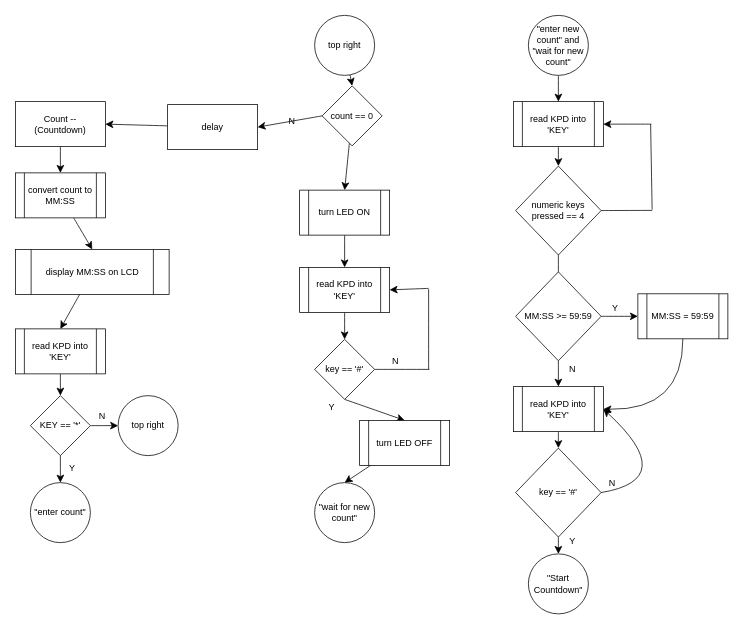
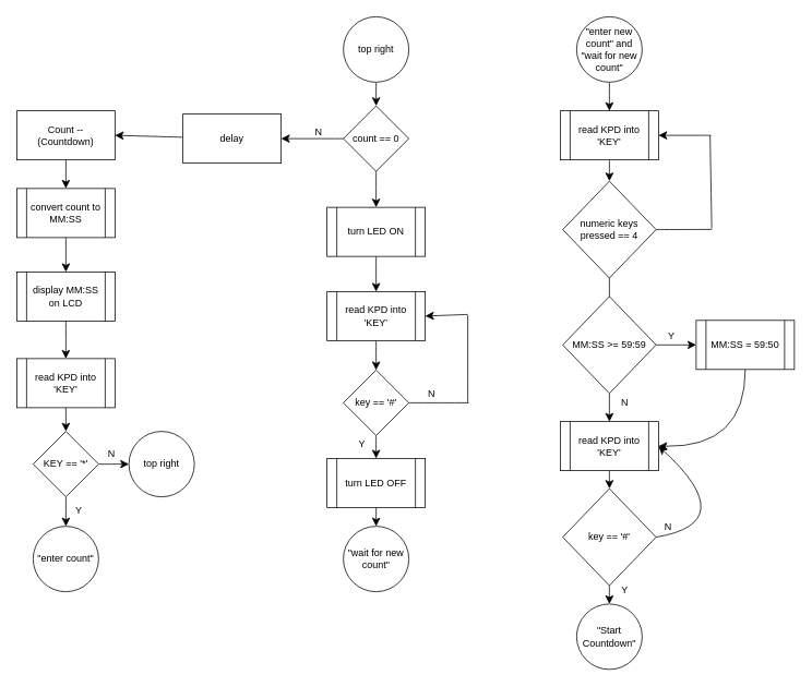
  <mxCell id="0" />
  <mxCell id="1" parent="0" />
  <mxCell id="2" style="edgeStyle=none;curved=1;rounded=0;orthogonalLoop=1;jettySize=auto;html=1;entryX=0.5;entryY=0;entryDx=0;entryDy=0;fontSize=12;startSize=8;endSize=8;" edge="1" parent="1" source="3" target="5"><mxGeometry relative="1" as="geometry" /></mxCell>
  <mxCell id="3" value="Count --&lt;div&gt;(Countdown)&lt;/div&gt;" style="rounded=0;whiteSpace=wrap;html=1;" vertex="1" parent="1"><mxGeometry x="20" y="135" width="120" height="60" as="geometry" /></mxCell>
  <mxCell id="4" style="edgeStyle=none;curved=1;rounded=0;orthogonalLoop=1;jettySize=auto;html=1;entryX=0.5;entryY=0;entryDx=0;entryDy=0;fontSize=12;startSize=8;endSize=8;" edge="1" parent="1" source="5" target="7"><mxGeometry relative="1" as="geometry" /></mxCell>
  <mxCell id="5" value="convert count to MM:SS" style="shape=process;whiteSpace=wrap;html=1;backgroundOutline=1;" vertex="1" parent="1"><mxGeometry x="20" y="230" width="120" height="60" as="geometry" /></mxCell>
  <mxCell id="6" style="edgeStyle=none;curved=1;rounded=0;orthogonalLoop=1;jettySize=auto;html=1;entryX=0.5;entryY=0;entryDx=0;entryDy=0;fontSize=12;startSize=8;endSize=8;" edge="1" parent="1" source="7" target="9"><mxGeometry relative="1" as="geometry" /></mxCell>
- <mxCell id="7" value="display MM:SS on LCD" style="shape=process;whiteSpace=wrap;html=1;backgroundOutline=1;" vertex="1" parent="1"><mxGeometry x="20" y="332" width="205" height="60" as="geometry" /></mxCell>
+ <mxCell id="7" value="display MM:SS on LCD" style="shape=process;whiteSpace=wrap;html=1;backgroundOutline=1;" vertex="1" parent="1"><mxGeometry x="20" y="332" width="120" height="60" as="geometry" /></mxCell>
  <mxCell id="8" style="edgeStyle=none;curved=1;rounded=0;orthogonalLoop=1;jettySize=auto;html=1;entryX=0.5;entryY=0;entryDx=0;entryDy=0;fontSize=12;startSize=8;endSize=8;" edge="1" parent="1" source="9" target="12"><mxGeometry relative="1" as="geometry" /></mxCell>
  <mxCell id="9" value="read KPD into 'KEY'" style="shape=process;whiteSpace=wrap;html=1;backgroundOutline=1;" vertex="1" parent="1"><mxGeometry x="20" y="438" width="120" height="60" as="geometry" /></mxCell>
  <mxCell id="10" style="edgeStyle=none;curved=1;rounded=0;orthogonalLoop=1;jettySize=auto;html=1;entryX=0;entryY=0.5;entryDx=0;entryDy=0;fontSize=12;startSize=8;endSize=8;" edge="1" parent="1" source="12" target="14"><mxGeometry relative="1" as="geometry" /></mxCell>
  <mxCell id="11" style="edgeStyle=none;curved=1;rounded=0;orthogonalLoop=1;jettySize=auto;html=1;entryX=0.5;entryY=0;entryDx=0;entryDy=0;fontSize=12;startSize=8;endSize=8;" edge="1" parent="1" source="12" target="13"><mxGeometry relative="1" as="geometry" /></mxCell>
  <mxCell id="12" value="KEY == '*'" style="rhombus;whiteSpace=wrap;html=1;" vertex="1" parent="1"><mxGeometry x="40" y="527" width="80" height="80" as="geometry" /></mxCell>
  <mxCell id="13" value="&quot;enter count&quot;" style="ellipse;whiteSpace=wrap;html=1;aspect=fixed;" vertex="1" parent="1"><mxGeometry x="40" y="643" width="80" height="80" as="geometry" /></mxCell>
  <mxCell id="14" value="top right" style="ellipse;whiteSpace=wrap;html=1;aspect=fixed;" vertex="1" parent="1"><mxGeometry x="157" y="527" width="80" height="80" as="geometry" /></mxCell>
  <mxCell id="15" style="edgeStyle=none;curved=1;rounded=0;orthogonalLoop=1;jettySize=auto;html=1;entryX=0.5;entryY=0;entryDx=0;entryDy=0;fontSize=12;startSize=8;endSize=8;" edge="1" parent="1" source="16" target="19"><mxGeometry relative="1" as="geometry" /></mxCell>
  <mxCell id="16" value="top right" style="ellipse;whiteSpace=wrap;html=1;aspect=fixed;" vertex="1" parent="1"><mxGeometry x="419" y="20" width="80" height="80" as="geometry" /></mxCell>
  <mxCell id="17" style="edgeStyle=none;curved=1;rounded=0;orthogonalLoop=1;jettySize=auto;html=1;exitX=0;exitY=0.5;exitDx=0;exitDy=0;entryX=1;entryY=0.5;entryDx=0;entryDy=0;fontSize=12;startSize=8;endSize=8;" edge="1" parent="1" source="19" target="23"><mxGeometry relative="1" as="geometry" /></mxCell>
  <mxCell id="18" style="edgeStyle=none;curved=1;rounded=0;orthogonalLoop=1;jettySize=auto;html=1;entryX=0.5;entryY=0;entryDx=0;entryDy=0;fontSize=12;startSize=8;endSize=8;" edge="1" parent="1" source="19" target="26"><mxGeometry relative="1" as="geometry" /></mxCell>
- <mxCell id="19" value="count == 0" style="rhombus;whiteSpace=wrap;html=1;" vertex="1" parent="1"><mxGeometry x="429" y="114" width="80" height="80" as="geometry" /></mxCell>
+ <mxCell id="19" value="count == 0" style="rhombus;whiteSpace=wrap;html=1;" vertex="1" parent="1"><mxGeometry x="419" y="129" width="80" height="80" as="geometry" /></mxCell>
  <mxCell id="20" value="Y" style="text;html=1;align=center;verticalAlign=middle;whiteSpace=wrap;rounded=0;" vertex="1" parent="1"><mxGeometry x="66" y="609" width="60" height="30" as="geometry" /></mxCell>
  <mxCell id="21" value="N" style="text;html=1;align=center;verticalAlign=middle;whiteSpace=wrap;rounded=0;" vertex="1" parent="1"><mxGeometry y="539" width="60" height="30" as="geometry" x="106" /></mxCell>
  <mxCell id="22" style="edgeStyle=none;curved=1;rounded=0;orthogonalLoop=1;jettySize=auto;html=1;entryX=1;entryY=0.5;entryDx=0;entryDy=0;fontSize=12;startSize=8;endSize=8;" edge="1" parent="1" source="23" target="3"><mxGeometry relative="1" as="geometry" /></mxCell>
  <mxCell id="23" value="delay" style="rounded=0;whiteSpace=wrap;html=1;" vertex="1" parent="1"><mxGeometry x="223" y="139" width="120" height="60" as="geometry" /></mxCell>
  <mxCell id="24" value="N" style="text;html=1;align=center;verticalAlign=middle;whiteSpace=wrap;rounded=0;" vertex="1" parent="1"><mxGeometry x="359" y="146" width="60" height="30" as="geometry" /></mxCell>
  <mxCell id="25" style="edgeStyle=none;curved=1;rounded=0;orthogonalLoop=1;jettySize=auto;html=1;entryX=0.5;entryY=0;entryDx=0;entryDy=0;fontSize=12;startSize=8;endSize=8;" edge="1" parent="1" source="26" target="28"><mxGeometry relative="1" as="geometry" /></mxCell>
  <mxCell id="26" value="turn LED ON" style="shape=process;whiteSpace=wrap;html=1;backgroundOutline=1;" vertex="1" parent="1"><mxGeometry x="399" y="253" width="120" height="60" as="geometry" /></mxCell>
  <mxCell id="27" style="edgeStyle=none;curved=1;rounded=0;orthogonalLoop=1;jettySize=auto;html=1;entryX=0.5;entryY=0;entryDx=0;entryDy=0;fontSize=12;startSize=8;endSize=8;" edge="1" parent="1" source="28" target="30"><mxGeometry relative="1" as="geometry" /></mxCell>
  <mxCell id="28" value="read KPD into 'KEY'" style="shape=process;whiteSpace=wrap;html=1;backgroundOutline=1;" vertex="1" parent="1"><mxGeometry x="399" y="356" width="120" height="60" as="geometry" /></mxCell>
  <mxCell id="29" style="edgeStyle=none;curved=1;rounded=0;orthogonalLoop=1;jettySize=auto;html=1;exitX=0.5;exitY=1;exitDx=0;exitDy=0;entryX=0.5;entryY=0;entryDx=0;entryDy=0;fontSize=12;startSize=8;endSize=8;" edge="1" parent="1" source="30" target="32"><mxGeometry relative="1" as="geometry" /></mxCell>
  <mxCell id="30" value="key == '#'" style="rhombus;whiteSpace=wrap;html=1;" vertex="1" parent="1"><mxGeometry x="419" y="452" width="80" height="80" as="geometry" /></mxCell>
  <mxCell id="31" style="edgeStyle=none;curved=1;rounded=0;orthogonalLoop=1;jettySize=auto;html=1;entryX=0.5;entryY=0;entryDx=0;entryDy=0;fontSize=12;startSize=8;endSize=8;" edge="1" parent="1" source="32" target="33"><mxGeometry relative="1" as="geometry" /></mxCell>
- <mxCell id="32" value="turn LED OFF" style="shape=process;whiteSpace=wrap;html=1;backgroundOutline=1;" vertex="1" parent="1"><mxGeometry x="479" y="560" width="120" height="60" as="geometry" /></mxCell>
+ <mxCell id="32" value="turn LED OFF" style="shape=process;whiteSpace=wrap;html=1;backgroundOutline=1;" vertex="1" parent="1"><mxGeometry x="399" y="560" width="120" height="60" as="geometry" /></mxCell>
  <mxCell id="33" value="&quot;wait for new count&quot;" style="ellipse;whiteSpace=wrap;html=1;aspect=fixed;" vertex="1" parent="1"><mxGeometry x="419" y="643" width="80" height="80" as="geometry" /></mxCell>
  <mxCell id="34" value="Y" style="text;html=1;align=center;verticalAlign=middle;whiteSpace=wrap;rounded=0;" vertex="1" parent="1"><mxGeometry x="412" y="527" width="60" height="30" as="geometry" /></mxCell>
  <mxCell id="35" value="" style="endArrow=none;html=1;rounded=0;fontSize=12;startSize=8;endSize=8;curved=1;exitX=1;exitY=0.5;exitDx=0;exitDy=0;" edge="1" parent="1" source="30"><mxGeometry width="50" height="50" relative="1" as="geometry"><mxPoint x="545" y="466" as="sourcePoint" /><mxPoint x="572" y="492" as="targetPoint" /></mxGeometry></mxCell>
  <mxCell id="36" value="" style="endArrow=none;html=1;rounded=0;fontSize=12;startSize=8;endSize=8;curved=1;" edge="1" parent="1"><mxGeometry width="50" height="50" relative="1" as="geometry"><mxPoint x="571" y="492" as="sourcePoint" /><mxPoint x="571" y="385" as="targetPoint" /></mxGeometry></mxCell>
  <mxCell id="37" value="" style="endArrow=classic;html=1;rounded=0;fontSize=12;startSize=8;endSize=8;curved=1;entryX=1;entryY=0.5;entryDx=0;entryDy=0;" edge="1" parent="1" target="28"><mxGeometry width="50" height="50" relative="1" as="geometry"><mxPoint x="571" y="384" as="sourcePoint" /><mxPoint x="526" y="406" as="targetPoint" /></mxGeometry></mxCell>
  <mxCell id="38" value="N" style="text;html=1;align=center;verticalAlign=middle;whiteSpace=wrap;rounded=0;" vertex="1" parent="1"><mxGeometry x="497" y="466" width="60" height="30" as="geometry" /></mxCell>
  <mxCell id="39" style="edgeStyle=none;curved=1;rounded=0;orthogonalLoop=1;jettySize=auto;html=1;entryX=0.5;entryY=0;entryDx=0;entryDy=0;fontSize=12;startSize=8;endSize=8;" edge="1" parent="1" source="40" target="42"><mxGeometry relative="1" as="geometry" /></mxCell>
  <mxCell id="40" value="&quot;enter new count&quot; and &quot;wait for new count&quot;" style="ellipse;whiteSpace=wrap;html=1;aspect=fixed;" vertex="1" parent="1"><mxGeometry x="704" y="20" width="80" height="80" as="geometry" /></mxCell>
  <mxCell id="41" style="edgeStyle=none;curved=1;rounded=0;orthogonalLoop=1;jettySize=auto;html=1;entryX=0.5;entryY=0;entryDx=0;entryDy=0;fontSize=12;startSize=8;endSize=8;" edge="1" parent="1" source="42" target="44"><mxGeometry relative="1" as="geometry" /></mxCell>
  <mxCell id="42" value="read KPD into 'KEY'" style="shape=process;whiteSpace=wrap;html=1;backgroundOutline=1;" vertex="1" parent="1"><mxGeometry x="684" y="135" width="120" height="60" as="geometry" /></mxCell>
  <mxCell id="43" style="edgeStyle=none;curved=1;rounded=0;orthogonalLoop=1;jettySize=auto;html=1;entryX=0.5;entryY=0;entryDx=0;entryDy=0;fontSize=12;startSize=8;endSize=8;endArrow=none;" edge="1" parent="1" source="44" target="50"><mxGeometry relative="1" as="geometry" /></mxCell>
  <mxCell id="44" value="numeric keys pressed == 4" style="rhombus;whiteSpace=wrap;html=1;" vertex="1" parent="1"><mxGeometry x="687" y="221" width="114" height="118.5" as="geometry" /></mxCell>
  <mxCell id="45" value="" style="endArrow=classic;html=1;rounded=0;fontSize=12;startSize=8;endSize=8;curved=1;entryX=1;entryY=0.5;entryDx=0;entryDy=0;" edge="1" parent="1" target="42"><mxGeometry width="50" height="50" relative="1" as="geometry"><mxPoint x="868" y="165" as="sourcePoint" /><mxPoint x="884" y="166" as="targetPoint" /></mxGeometry></mxCell>
  <mxCell id="46" value="" style="endArrow=none;html=1;rounded=0;fontSize=12;startSize=8;endSize=8;curved=1;exitX=1;exitY=0.5;exitDx=0;exitDy=0;" edge="1" parent="1" source="44"><mxGeometry width="50" height="50" relative="1" as="geometry"><mxPoint x="871" y="259" as="sourcePoint" /><mxPoint x="869" y="280" as="targetPoint" /></mxGeometry></mxCell>
  <mxCell id="47" value="" style="endArrow=none;html=1;rounded=0;fontSize=12;startSize=8;endSize=8;curved=1;" edge="1" parent="1"><mxGeometry width="50" height="50" relative="1" as="geometry"><mxPoint x="869" y="279" as="sourcePoint" /><mxPoint x="867" y="165" as="targetPoint" /></mxGeometry></mxCell>
  <mxCell id="48" style="edgeStyle=none;curved=1;rounded=0;orthogonalLoop=1;jettySize=auto;html=1;entryX=0.5;entryY=0;entryDx=0;entryDy=0;fontSize=12;startSize=8;endSize=8;" edge="1" parent="1" source="50" target="55"><mxGeometry relative="1" as="geometry" /></mxCell>
  <mxCell id="49" style="edgeStyle=none;curved=1;rounded=0;orthogonalLoop=1;jettySize=auto;html=1;entryX=0;entryY=0.5;entryDx=0;entryDy=0;fontSize=12;startSize=8;endSize=8;" edge="1" parent="1" source="50" target="57"><mxGeometry relative="1" as="geometry" /></mxCell>
  <mxCell id="50" value="MM:SS &amp;gt;= 59:59" style="rhombus;whiteSpace=wrap;html=1;" vertex="1" parent="1"><mxGeometry x="687" y="362" width="114" height="118.5" as="geometry" /></mxCell>
  <mxCell id="51" style="edgeStyle=none;curved=1;rounded=0;orthogonalLoop=1;jettySize=auto;html=1;entryX=0.5;entryY=0;entryDx=0;entryDy=0;fontSize=12;startSize=8;endSize=8;" edge="1" parent="1" source="53" target="60"><mxGeometry relative="1" as="geometry" /></mxCell>
  <mxCell id="52" style="edgeStyle=none;curved=1;rounded=0;orthogonalLoop=1;jettySize=auto;html=1;entryX=1;entryY=0.5;entryDx=0;entryDy=0;fontSize=12;startSize=8;endSize=8;exitX=1;exitY=0.5;exitDx=0;exitDy=0;" edge="1" parent="1" source="53" target="55"><mxGeometry relative="1" as="geometry"><Array as="points"><mxPoint x="906" y="639" /></Array></mxGeometry></mxCell>
  <mxCell id="53" value="key == '#'" style="rhombus;whiteSpace=wrap;html=1;" vertex="1" parent="1"><mxGeometry x="687" y="597" width="114" height="118.5" as="geometry" /></mxCell>
  <mxCell id="54" style="edgeStyle=none;curved=1;rounded=0;orthogonalLoop=1;jettySize=auto;html=1;entryX=0.5;entryY=0;entryDx=0;entryDy=0;fontSize=12;startSize=8;endSize=8;" edge="1" parent="1" source="55" target="53"><mxGeometry relative="1" as="geometry" /></mxCell>
  <mxCell id="55" value="read KPD into 'KEY'" style="shape=process;whiteSpace=wrap;html=1;backgroundOutline=1;" vertex="1" parent="1"><mxGeometry x="684" y="515" width="120" height="60" as="geometry" /></mxCell>
  <mxCell id="56" style="edgeStyle=none;curved=1;rounded=0;orthogonalLoop=1;jettySize=auto;html=1;entryX=1;entryY=0.5;entryDx=0;entryDy=0;fontSize=12;startSize=8;endSize=8;" edge="1" parent="1" source="57" target="55"><mxGeometry relative="1" as="geometry"><Array as="points"><mxPoint x="910" y="547" /></Array></mxGeometry></mxCell>
- <mxCell id="57" value="MM:SS = 59:59" style="shape=process;whiteSpace=wrap;html=1;backgroundOutline=1;" vertex="1" parent="1"><mxGeometry x="850" y="391.25" width="120" height="60" as="geometry" /></mxCell>
+ <mxCell id="57" value="MM:SS = 59:50" style="shape=process;whiteSpace=wrap;html=1;backgroundOutline=1;" vertex="1" parent="1"><mxGeometry x="850" y="391.25" width="120" height="60" as="geometry" /></mxCell>
  <mxCell id="58" value="Y" style="text;html=1;align=center;verticalAlign=middle;whiteSpace=wrap;rounded=0;" vertex="1" parent="1"><mxGeometry x="790" y="396" width="60" height="30" as="geometry" /></mxCell>
  <mxCell id="59" value="N" style="text;html=1;align=center;verticalAlign=middle;whiteSpace=wrap;rounded=0;" vertex="1" parent="1"><mxGeometry x="733" y="477" width="60" height="30" as="geometry" /></mxCell>
  <mxCell id="60" value="&quot;Start Countdown&quot;" style="ellipse;whiteSpace=wrap;html=1;aspect=fixed;" vertex="1" parent="1"><mxGeometry x="704" y="738" width="80" height="80" as="geometry" /></mxCell>
  <mxCell id="61" value="N" style="text;html=1;align=center;verticalAlign=middle;whiteSpace=wrap;rounded=0;" vertex="1" parent="1"><mxGeometry x="786" y="629" width="60" height="30" as="geometry" /></mxCell>
  <mxCell id="62" value="Y" style="text;html=1;align=center;verticalAlign=middle;whiteSpace=wrap;rounded=0;" vertex="1" parent="1"><mxGeometry x="733" y="706" width="60" height="30" as="geometry" /></mxCell>
